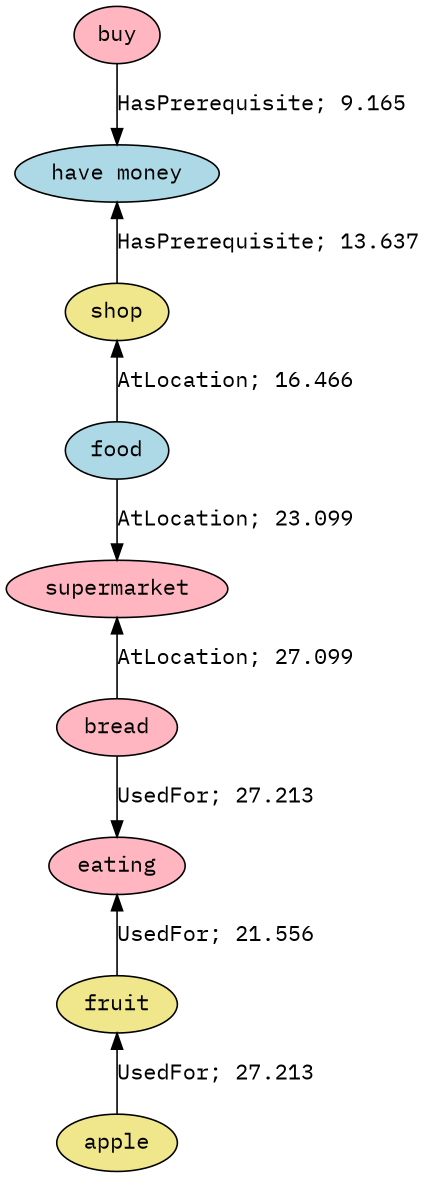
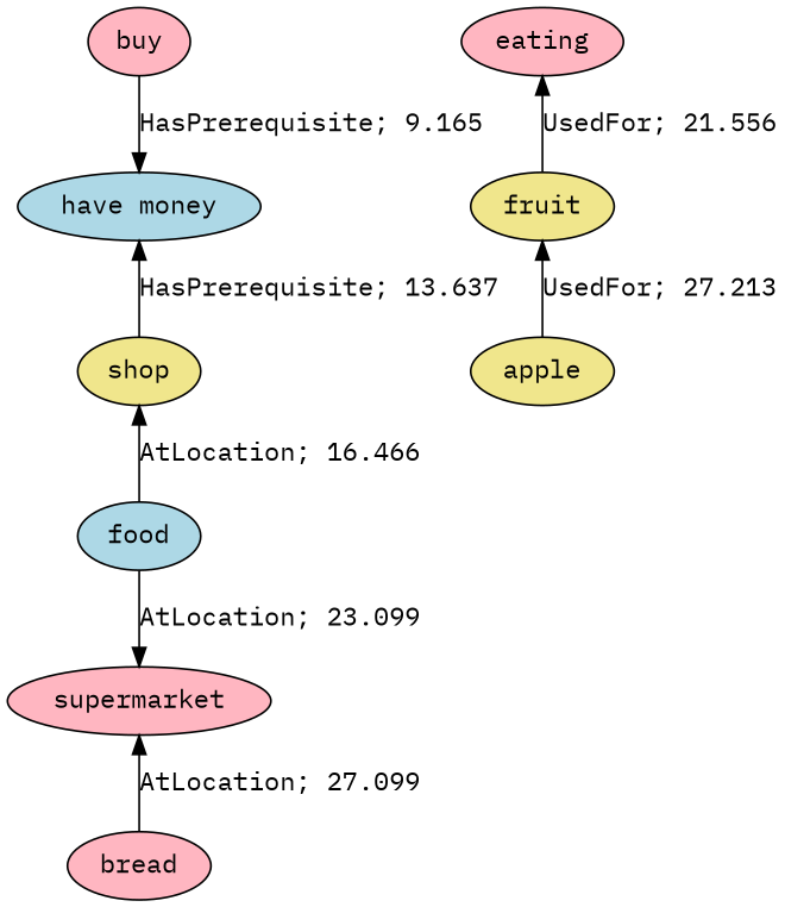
  digraph {
    fontname="IBM Plex Mono"
    node [fillcolor=lightpink fontname="IBM Plex Mono" style=filled]
    edge [dir=back fontname="IBM Plex Mono"]
    n1 [label=buy]
    n2 [fillcolor=lightblue label="have money"]
    n3 [fillcolor=khaki label=shop]
    n4 [fillcolor=lightblue label=food]
    n5 [label=supermarket]
    n6 [label=bread]
    n7 [label=eating]
    n8 [fillcolor=khaki label=fruit]
    n9 [fillcolor=khaki label=apple]
    n1 -> n2 [dir=forward label="HasPrerequisite; 9.165" weight=9.165]
    n2 -> n3 [label="HasPrerequisite; 13.637" weight=13.637]
    n3 -> n4 [label="AtLocation; 16.466" weight=16.466]
    n4 -> n5 [dir=forward label="AtLocation; 23.099" weight=23.099]
    n5 -> n6 [label="AtLocation; 27.099" weight=27.099]
-   n6 -> n7 [dir=forward label="UsedFor; 27.213" weight=27.213]
    n7 -> n8 [label="UsedFor; 21.556" weight=21.556]
    n8 -> n9 [label="UsedFor; 27.213" weight=13.810]
  }
